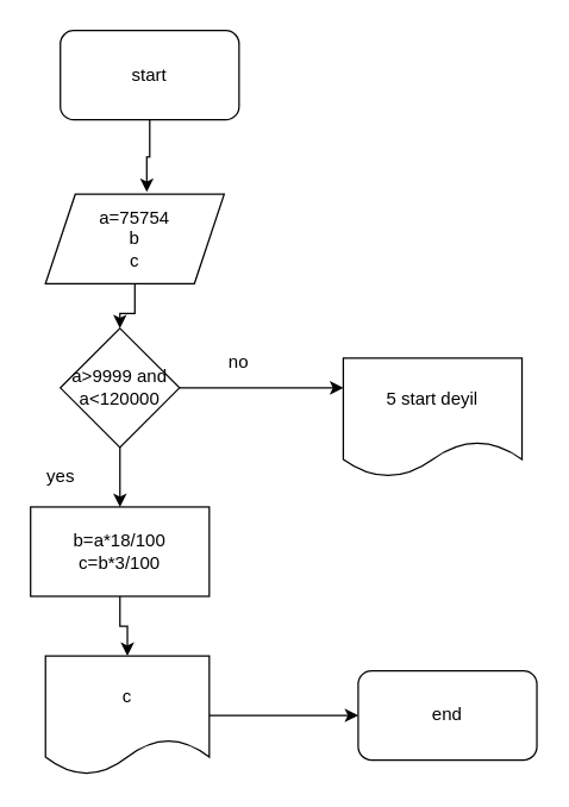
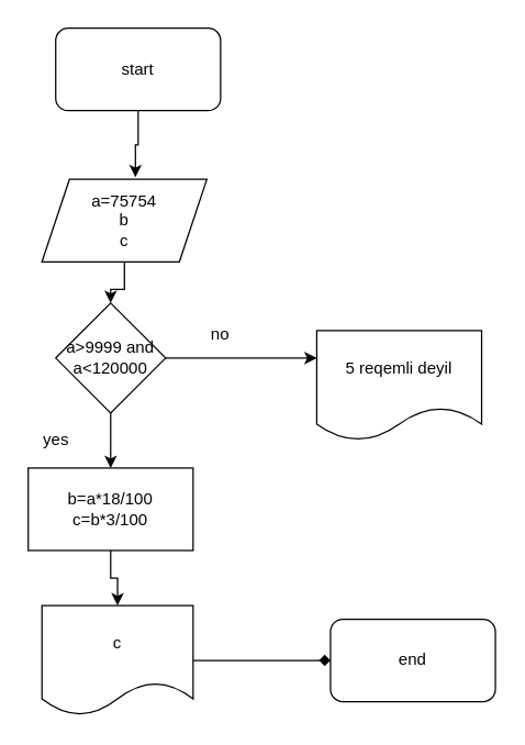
  <mxCell id="0" />
  <mxCell id="1" parent="0" />
  <mxCell id="2" style="edgeStyle=orthogonalEdgeStyle;rounded=0;orthogonalLoop=1;jettySize=auto;html=1;exitX=0.5;exitY=1;exitDx=0;exitDy=0;entryX=0.567;entryY=-0.025;entryDx=0;entryDy=0;entryPerimeter=0;" edge="1" parent="1" source="3" target="6"><mxGeometry relative="1" as="geometry" /></mxCell>
  <mxCell id="3" value="start&lt;br&gt;" style="rounded=1;whiteSpace=wrap;html=1;" vertex="1" parent="1"><mxGeometry x="40" y="20" width="120" height="60" as="geometry" /></mxCell>
  <mxCell id="4" value="end" style="rounded=1;whiteSpace=wrap;html=1;" vertex="1" parent="1"><mxGeometry x="240" y="450" width="120" height="60" as="geometry" /></mxCell>
  <mxCell id="5" style="edgeStyle=orthogonalEdgeStyle;rounded=0;orthogonalLoop=1;jettySize=auto;html=1;exitX=0.5;exitY=1;exitDx=0;exitDy=0;" edge="1" parent="1" source="6" target="9"><mxGeometry relative="1" as="geometry" /></mxCell>
  <mxCell id="6" value="a=75754&lt;br&gt;b&lt;br&gt;c" style="shape=parallelogram;perimeter=parallelogramPerimeter;whiteSpace=wrap;html=1;fixedSize=1;" vertex="1" parent="1"><mxGeometry x="30" y="130" width="120" height="60" as="geometry" /></mxCell>
  <mxCell id="7" style="edgeStyle=orthogonalEdgeStyle;rounded=0;orthogonalLoop=1;jettySize=auto;html=1;" edge="1" parent="1" source="9"><mxGeometry relative="1" as="geometry"><mxPoint x="230" y="260" as="targetPoint" /></mxGeometry></mxCell>
  <mxCell id="8" style="edgeStyle=orthogonalEdgeStyle;rounded=0;orthogonalLoop=1;jettySize=auto;html=1;" edge="1" parent="1" source="9"><mxGeometry relative="1" as="geometry"><mxPoint x="80" y="340" as="targetPoint" /></mxGeometry></mxCell>
  <mxCell id="9" value="a&amp;gt;9999 and a&amp;lt;120000" style="rhombus;whiteSpace=wrap;html=1;" vertex="1" parent="1"><mxGeometry x="40" y="220" width="80" height="80" as="geometry" /></mxCell>
  <mxCell id="10" value="&lt;br&gt;no" style="text;html=1;strokeColor=none;fillColor=none;align=center;verticalAlign=middle;whiteSpace=wrap;rounded=0;" vertex="1" parent="1"><mxGeometry x="130" y="220" width="60" height="30" as="geometry" /></mxCell>
- <mxCell id="11" value="5 start deyil" style="shape=document;whiteSpace=wrap;html=1;boundedLbl=1;" vertex="1" parent="1"><mxGeometry x="230" y="240" width="120" height="80" as="geometry" /></mxCell>
+ <mxCell id="11" value="5 reqemli deyil" style="shape=document;whiteSpace=wrap;html=1;boundedLbl=1;" vertex="1" parent="1"><mxGeometry x="230" y="240" width="120" height="80" as="geometry" /></mxCell>
  <mxCell id="12" style="edgeStyle=orthogonalEdgeStyle;rounded=0;orthogonalLoop=1;jettySize=auto;html=1;exitX=0.5;exitY=1;exitDx=0;exitDy=0;" edge="1" parent="1" source="13" target="15"><mxGeometry relative="1" as="geometry"><mxPoint x="80" y="450" as="targetPoint" /></mxGeometry></mxCell>
  <mxCell id="13" value="b=a*18/100&lt;br&gt;c=b*3/100" style="rounded=0;whiteSpace=wrap;html=1;" vertex="1" parent="1"><mxGeometry x="20" y="340" width="120" height="60" as="geometry" /></mxCell>
- <mxCell id="14" style="edgeStyle=orthogonalEdgeStyle;rounded=0;orthogonalLoop=1;jettySize=auto;html=1;entryX=0;entryY=0.5;entryDx=0;entryDy=0;" edge="1" parent="1" source="15" target="4"><mxGeometry relative="1" as="geometry" /></mxCell>
+ <mxCell id="14" style="edgeStyle=orthogonalEdgeStyle;rounded=0;orthogonalLoop=1;jettySize=auto;html=1;entryX=0;entryY=0.5;entryDx=0;entryDy=0;endArrow=diamond;" edge="1" parent="1" source="15" target="4"><mxGeometry relative="1" as="geometry" /></mxCell>
  <mxCell id="15" value="c" style="shape=document;whiteSpace=wrap;html=1;boundedLbl=1;" vertex="1" parent="1"><mxGeometry x="30" y="440" width="110" height="80" as="geometry" /></mxCell>
  <mxCell id="16" value="yes" style="text;html=1;align=center;verticalAlign=middle;resizable=0;points=[];autosize=1;strokeColor=none;fillColor=none;" vertex="1" parent="1"><mxGeometry x="25" y="310" width="30" height="20" as="geometry" /></mxCell>
